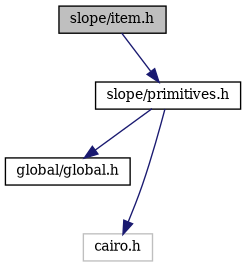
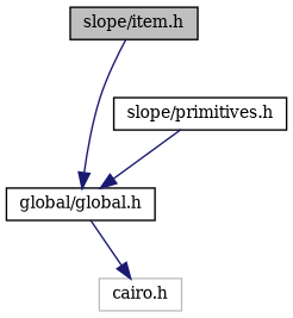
  digraph {
    fontname="DejaVu Serif"
    node [color=black fillcolor=white fontname="DejaVu Serif" fontsize=10 shape=record style=filled]
    edge [color=midnightblue fontname="DejaVu Serif" fontsize=10 labelfontname=Helvetica labelfontsize=10 style=solid]
    n1 [fillcolor=grey75 fontcolor=black height=0.2 label="slope/item.h" width=0.4]
    n2 [height=0.2 label="slope/primitives.h" width=0.4]
    n3 [height=0.2 label="global/global.h" width=0.4]
    n4 [color=grey75 height=0.2 label="cairo.h" width=0.4]
-   n1 -> n2
+   n1 -> n3
    n2 -> n3
-   n2 -> n4
+   n3 -> n4
  }
